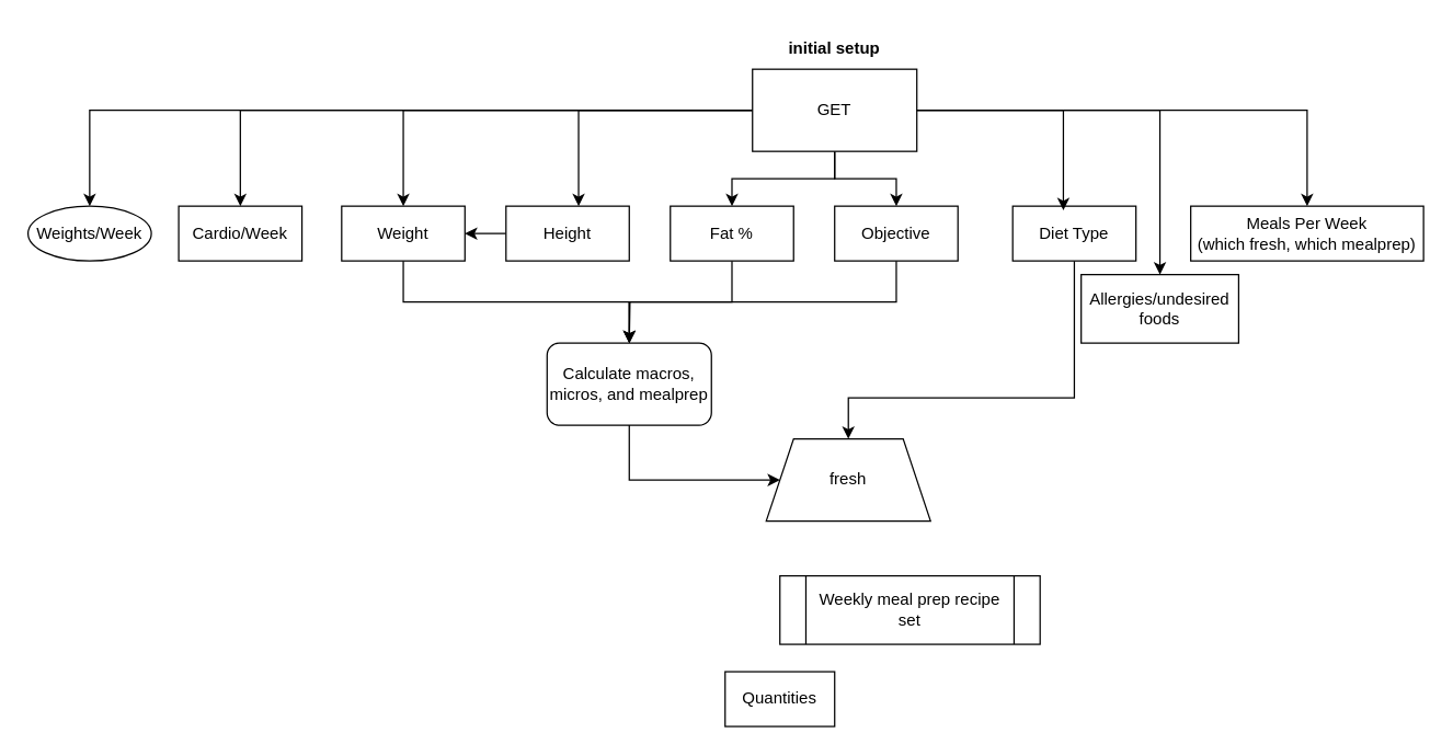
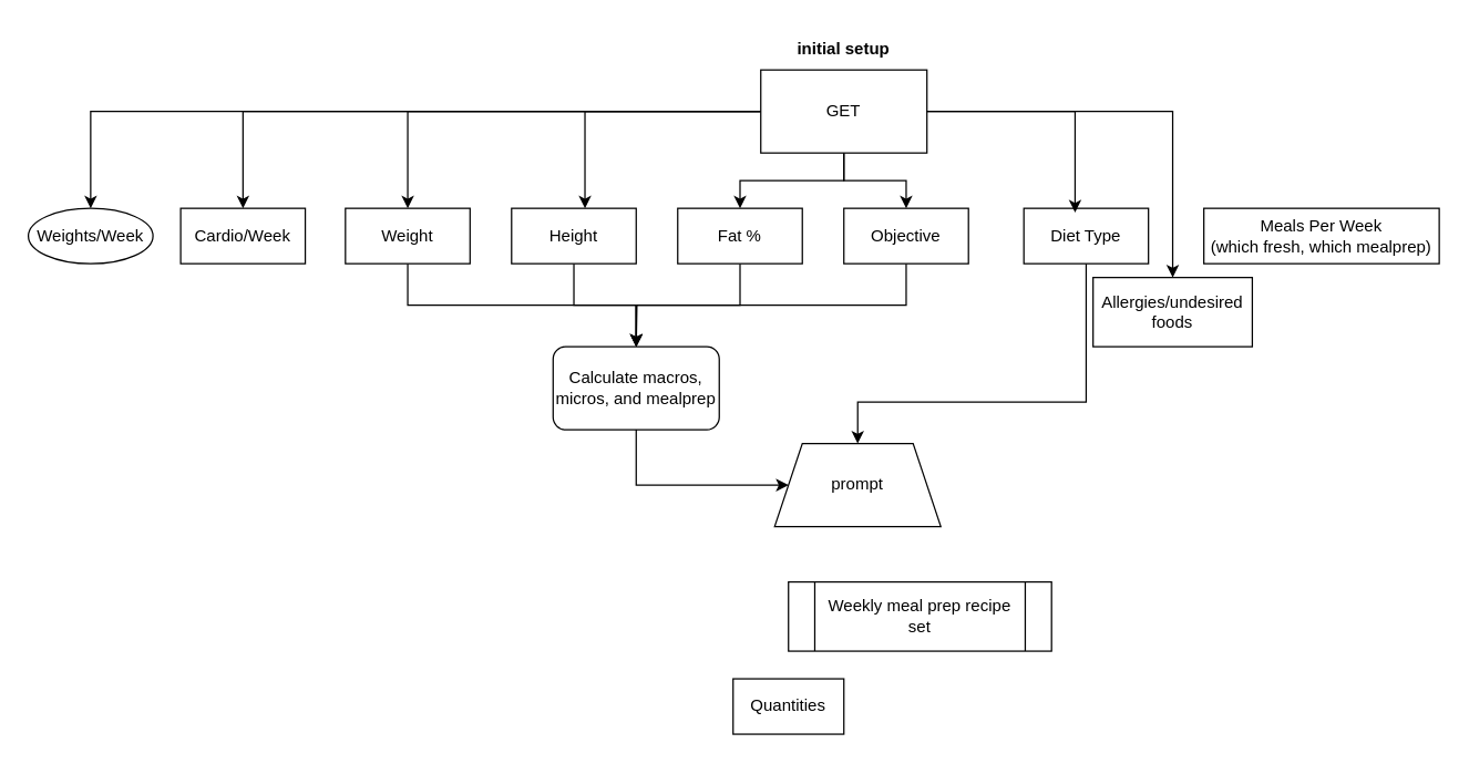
  <mxCell id="0" />
  <mxCell id="1" parent="0" />
  <mxCell id="2" style="edgeStyle=orthogonalEdgeStyle;rounded=0;orthogonalLoop=1;jettySize=auto;html=1;entryX=0.5;entryY=0;entryDx=0;entryDy=0;" edge="1" parent="1" source="9" target="12"><mxGeometry relative="1" as="geometry" /></mxCell>
  <mxCell id="3" style="edgeStyle=orthogonalEdgeStyle;rounded=0;orthogonalLoop=1;jettySize=auto;html=1;entryX=0.5;entryY=0;entryDx=0;entryDy=0;" edge="1" parent="1" source="9" target="16"><mxGeometry relative="1" as="geometry" /></mxCell>
  <mxCell id="4" style="edgeStyle=orthogonalEdgeStyle;rounded=0;orthogonalLoop=1;jettySize=auto;html=1;entryX=0.5;entryY=0;entryDx=0;entryDy=0;" edge="1" parent="1" source="9" target="18"><mxGeometry relative="1" as="geometry" /></mxCell>
- <mxCell id="5" style="edgeStyle=orthogonalEdgeStyle;rounded=0;orthogonalLoop=1;jettySize=auto;html=1;" edge="1" parent="1" source="9" target="21"><mxGeometry relative="1" as="geometry" /></mxCell>
  <mxCell id="6" style="edgeStyle=orthogonalEdgeStyle;rounded=0;orthogonalLoop=1;jettySize=auto;html=1;entryX=0.5;entryY=0;entryDx=0;entryDy=0;" edge="1" parent="1" source="9" target="22"><mxGeometry relative="1" as="geometry" /></mxCell>
  <mxCell id="7" style="edgeStyle=orthogonalEdgeStyle;rounded=0;orthogonalLoop=1;jettySize=auto;html=1;" edge="1" parent="1" source="9" target="30"><mxGeometry relative="1" as="geometry" /></mxCell>
  <mxCell id="8" style="edgeStyle=orthogonalEdgeStyle;rounded=0;orthogonalLoop=1;jettySize=auto;html=1;" edge="1" parent="1" source="9" target="31"><mxGeometry relative="1" as="geometry" /></mxCell>
  <mxCell id="9" value="GET" style="rounded=0;whiteSpace=wrap;html=1;" vertex="1" parent="1"><mxGeometry x="549" y="50" width="120" height="60" as="geometry" /></mxCell>
  <mxCell id="10" value="initial setup" style="text;html=1;align=center;verticalAlign=middle;whiteSpace=wrap;rounded=0;fontStyle=1" vertex="1" parent="1"><mxGeometry x="539" y="20" width="140" height="30" as="geometry" /></mxCell>
  <mxCell id="11" style="edgeStyle=orthogonalEdgeStyle;rounded=0;orthogonalLoop=1;jettySize=auto;html=1;entryX=0.5;entryY=0;entryDx=0;entryDy=0;exitX=0.5;exitY=1;exitDx=0;exitDy=0;" edge="1" parent="1" source="12" target="26"><mxGeometry relative="1" as="geometry" /></mxCell>
  <mxCell id="12" value="Weight" style="rounded=0;whiteSpace=wrap;html=1;" vertex="1" parent="1"><mxGeometry x="249" y="150" width="90" height="40" as="geometry" /></mxCell>
- <mxCell id="13" style="edgeStyle=orthogonalEdgeStyle;rounded=0;orthogonalLoop=1;jettySize=auto;html=1;" edge="1" parent="1" source="14" target="12"><mxGeometry relative="1" as="geometry" /></mxCell>
+ <mxCell id="13" style="edgeStyle=orthogonalEdgeStyle;rounded=0;orthogonalLoop=1;jettySize=auto;html=1;entryX=0.5;entryY=0;entryDx=0;entryDy=0;" edge="1" parent="1" source="14" target="26"><mxGeometry relative="1" as="geometry" /></mxCell>
  <mxCell id="14" value="Height" style="rounded=0;whiteSpace=wrap;html=1;" vertex="1" parent="1"><mxGeometry x="369" y="150" width="90" height="40" as="geometry" /></mxCell>
  <mxCell id="15" style="edgeStyle=orthogonalEdgeStyle;rounded=0;orthogonalLoop=1;jettySize=auto;html=1;exitX=0.5;exitY=1;exitDx=0;exitDy=0;" edge="1" parent="1" source="16"><mxGeometry relative="1" as="geometry"><mxPoint x="459" y="250" as="targetPoint" /></mxGeometry></mxCell>
  <mxCell id="16" value="Fat %" style="rounded=0;whiteSpace=wrap;html=1;" vertex="1" parent="1"><mxGeometry x="489" y="150" width="90" height="40" as="geometry" /></mxCell>
  <mxCell id="17" style="edgeStyle=orthogonalEdgeStyle;rounded=0;orthogonalLoop=1;jettySize=auto;html=1;entryX=0.5;entryY=0;entryDx=0;entryDy=0;exitX=0.5;exitY=1;exitDx=0;exitDy=0;" edge="1" parent="1" source="18" target="26"><mxGeometry relative="1" as="geometry" /></mxCell>
  <mxCell id="18" value="Objective" style="rounded=0;whiteSpace=wrap;html=1;" vertex="1" parent="1"><mxGeometry x="609" y="150" width="90" height="40" as="geometry" /></mxCell>
  <mxCell id="19" style="edgeStyle=orthogonalEdgeStyle;rounded=0;orthogonalLoop=1;jettySize=auto;html=1;entryX=0.5;entryY=0;entryDx=0;entryDy=0;" edge="1" parent="1" source="20" target="28"><mxGeometry relative="1" as="geometry"><Array as="points"><mxPoint x="784" y="290" /><mxPoint x="619" y="290" /></Array></mxGeometry></mxCell>
  <mxCell id="20" value="Diet Type" style="rounded=0;whiteSpace=wrap;html=1;" vertex="1" parent="1"><mxGeometry x="739" y="150" width="90" height="40" as="geometry" /></mxCell>
  <mxCell id="21" value="Meals Per Week&lt;div&gt;(which fresh, which mealprep)&lt;/div&gt;" style="rounded=0;whiteSpace=wrap;html=1;" vertex="1" parent="1"><mxGeometry x="869" y="150" width="170" height="40" as="geometry" /></mxCell>
  <mxCell id="22" value="Allergies/undesired foods" style="rounded=0;whiteSpace=wrap;html=1;" vertex="1" parent="1"><mxGeometry x="789" y="200" width="115" height="50" as="geometry" /></mxCell>
  <mxCell id="23" style="edgeStyle=orthogonalEdgeStyle;rounded=0;orthogonalLoop=1;jettySize=auto;html=1;entryX=0.589;entryY=0;entryDx=0;entryDy=0;entryPerimeter=0;" edge="1" parent="1" source="9" target="14"><mxGeometry relative="1" as="geometry" /></mxCell>
  <mxCell id="24" style="edgeStyle=orthogonalEdgeStyle;rounded=0;orthogonalLoop=1;jettySize=auto;html=1;entryX=0.411;entryY=0.075;entryDx=0;entryDy=0;entryPerimeter=0;" edge="1" parent="1" source="9" target="20"><mxGeometry relative="1" as="geometry" /></mxCell>
  <mxCell id="25" style="edgeStyle=orthogonalEdgeStyle;rounded=0;orthogonalLoop=1;jettySize=auto;html=1;entryX=0;entryY=0.5;entryDx=0;entryDy=0;exitX=0.5;exitY=1;exitDx=0;exitDy=0;" edge="1" parent="1" source="26" target="28"><mxGeometry relative="1" as="geometry"><Array as="points"><mxPoint x="459" y="350" /></Array></mxGeometry></mxCell>
  <mxCell id="26" value="Calculate macros, micros, and mealprep" style="rounded=1;whiteSpace=wrap;html=1;" vertex="1" parent="1"><mxGeometry x="399" y="250" width="120" height="60" as="geometry" /></mxCell>
  <mxCell id="27" value="Weekly meal prep recipe set" style="shape=process;whiteSpace=wrap;html=1;backgroundOutline=1;" vertex="1" parent="1"><mxGeometry x="569" y="420" width="190" height="50" as="geometry" /></mxCell>
- <mxCell id="28" value="fresh" style="shape=trapezoid;perimeter=trapezoidPerimeter;whiteSpace=wrap;html=1;fixedSize=1;" vertex="1" parent="1"><mxGeometry x="559" y="320" width="120" height="60" as="geometry" /></mxCell>
+ <mxCell id="28" value="prompt" style="shape=trapezoid;perimeter=trapezoidPerimeter;whiteSpace=wrap;html=1;fixedSize=1;" vertex="1" parent="1"><mxGeometry x="559" y="320" width="120" height="60" as="geometry" /></mxCell>
  <mxCell id="29" value="Quantities" style="rounded=0;whiteSpace=wrap;html=1;" vertex="1" parent="1"><mxGeometry x="529" y="490" width="80" height="40" as="geometry" /></mxCell>
  <mxCell id="30" value="Cardio/Week" style="rounded=0;whiteSpace=wrap;html=1;" vertex="1" parent="1"><mxGeometry x="130" y="150" width="90" height="40" as="geometry" /></mxCell>
  <mxCell id="31" value="Weights/Week" style="ellipse;whiteSpace=wrap;html=1;" vertex="1" parent="1"><mxGeometry x="20" y="150" width="90" height="40" as="geometry" /></mxCell>
